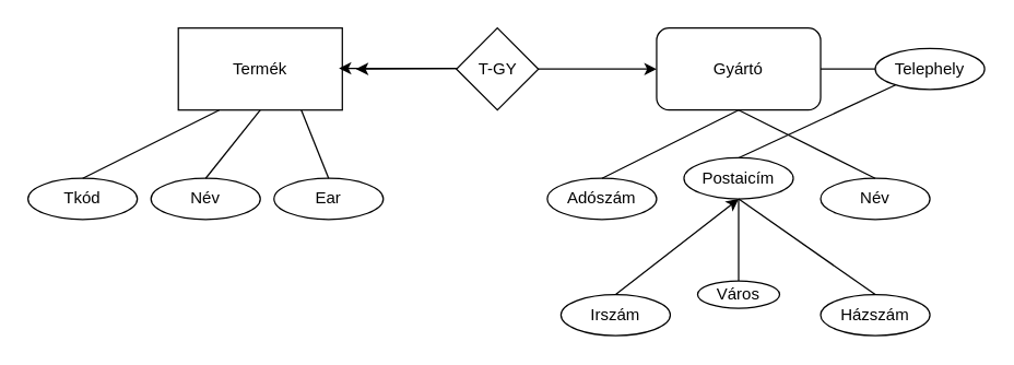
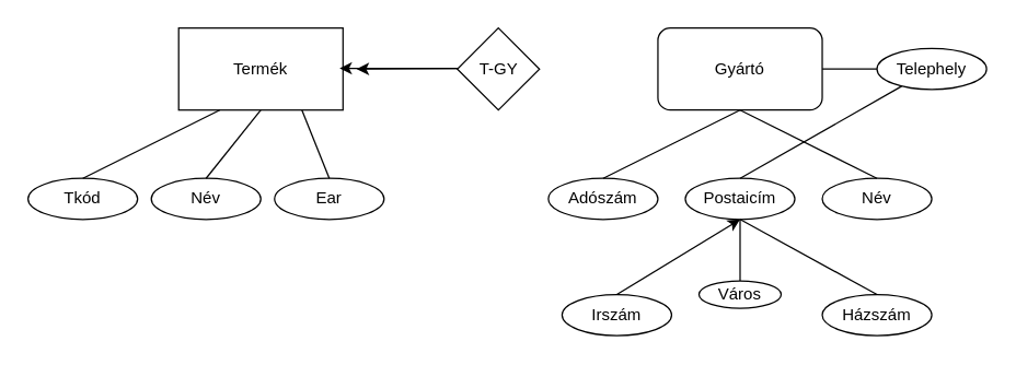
  <mxCell id="0" />
  <mxCell id="1" parent="0" />
  <mxCell id="2" value="Gyártó" style="whiteSpace=wrap;html=1;rounded=1;" vertex="1" parent="1"><mxGeometry x="480" y="20" width="120" height="60" as="geometry" /></mxCell>
  <mxCell id="3" value="Termék" style="rounded=0;whiteSpace=wrap;html=1;" vertex="1" parent="1"><mxGeometry x="130" y="20" width="120" height="60" as="geometry" /></mxCell>
  <mxCell id="4" value="T-GY" style="rhombus;whiteSpace=wrap;html=1;" vertex="1" parent="1"><mxGeometry x="333.5" y="20" width="60" height="60" as="geometry" /></mxCell>
  <mxCell id="5" value="Tkód" style="ellipse;whiteSpace=wrap;html=1;" vertex="1" parent="1"><mxGeometry x="20" y="130" width="80" height="30" as="geometry" /></mxCell>
  <mxCell id="6" value="Név" style="ellipse;whiteSpace=wrap;html=1;" vertex="1" parent="1"><mxGeometry x="110" y="130" width="80" height="30" as="geometry" /></mxCell>
  <mxCell id="7" value="Ear" style="ellipse;whiteSpace=wrap;html=1;" vertex="1" parent="1"><mxGeometry x="200" y="130" width="80" height="30" as="geometry" /></mxCell>
  <mxCell id="8" value="Telephely" style="ellipse;whiteSpace=wrap;html=1;" vertex="1" parent="1"><mxGeometry x="640" y="35" width="80" height="30" as="geometry" /></mxCell>
  <mxCell id="9" value="Házszám" style="ellipse;whiteSpace=wrap;html=1;" vertex="1" parent="1"><mxGeometry x="600" y="215" width="80" height="30" as="geometry" /></mxCell>
  <mxCell id="10" value="Irszám" style="ellipse;whiteSpace=wrap;html=1;" vertex="1" parent="1"><mxGeometry x="410" y="215" width="80" height="30" as="geometry" /></mxCell>
  <mxCell id="11" value="Város" style="ellipse;whiteSpace=wrap;html=1;" vertex="1" parent="1"><mxGeometry x="510" y="205" width="60" height="20" as="geometry" /></mxCell>
- <mxCell id="12" value="Postaicím" style="ellipse;whiteSpace=wrap;html=1;" vertex="1" parent="1"><mxGeometry x="500" y="115" width="80" height="30" as="geometry" /></mxCell>
+ <mxCell id="12" value="Postaicím" style="ellipse;whiteSpace=wrap;html=1;" vertex="1" parent="1"><mxGeometry x="500" y="130" width="80" height="30" as="geometry" /></mxCell>
  <mxCell id="13" value="Adószám" style="ellipse;whiteSpace=wrap;html=1;" vertex="1" parent="1"><mxGeometry x="400" y="130" width="80" height="30" as="geometry" /></mxCell>
  <mxCell id="14" value="Név" style="ellipse;whiteSpace=wrap;html=1;" vertex="1" parent="1"><mxGeometry x="600" y="130" width="80" height="30" as="geometry" /></mxCell>
- <mxCell id="15" value="" style="endArrow=classic;html=1;rounded=0;exitX=1;exitY=0.5;exitDx=0;exitDy=0;entryX=0;entryY=0.5;entryDx=0;entryDy=0;" edge="1" parent="1" source="4" target="2"><mxGeometry width="50" height="50" relative="1" as="geometry"><mxPoint x="370" y="80" as="sourcePoint" /><mxPoint x="470" y="40" as="targetPoint" /><Array as="points" /></mxGeometry></mxCell>
  <mxCell id="16" value="" style="endArrow=classic;html=1;rounded=0;exitX=1;exitY=0.5;exitDx=0;exitDy=0;" edge="1" parent="1"><mxGeometry width="50" height="50" relative="1" as="geometry"><mxPoint x="333.5" y="49.5" as="sourcePoint" /><mxPoint x="260" y="50" as="targetPoint" /><Array as="points" /></mxGeometry></mxCell>
  <mxCell id="17" value="" style="endArrow=classic;html=1;rounded=0;exitX=1;exitY=0.5;exitDx=0;exitDy=0;entryX=0;entryY=0.5;entryDx=0;entryDy=0;" edge="1" parent="1"><mxGeometry width="50" height="50" relative="1" as="geometry"><mxPoint x="333.5" y="49.5" as="sourcePoint" /><mxPoint x="247.5" y="49.5" as="targetPoint" /><Array as="points" /></mxGeometry></mxCell>
  <mxCell id="18" value="" style="endArrow=none;html=1;rounded=0;entryX=0;entryY=0.5;entryDx=0;entryDy=0;exitX=1;exitY=0.5;exitDx=0;exitDy=0;" edge="1" parent="1" source="2" target="8"><mxGeometry width="50" height="50" relative="1" as="geometry"><mxPoint x="600" y="60" as="sourcePoint" /><mxPoint x="650" y="10" as="targetPoint" /></mxGeometry></mxCell>
  <mxCell id="19" value="" style="endArrow=none;html=1;rounded=0;entryX=0.5;entryY=1;entryDx=0;entryDy=0;exitX=0.5;exitY=0;exitDx=0;exitDy=0;" edge="1" parent="1" source="6" target="3"><mxGeometry width="50" height="50" relative="1" as="geometry"><mxPoint x="160" y="120" as="sourcePoint" /><mxPoint x="200" y="120" as="targetPoint" /></mxGeometry></mxCell>
  <mxCell id="20" value="" style="endArrow=none;html=1;rounded=0;entryX=0.25;entryY=1;entryDx=0;entryDy=0;exitX=0.5;exitY=0;exitDx=0;exitDy=0;" edge="1" parent="1" source="5" target="3"><mxGeometry width="50" height="50" relative="1" as="geometry"><mxPoint x="80" y="110" as="sourcePoint" /><mxPoint x="120" y="110" as="targetPoint" /></mxGeometry></mxCell>
  <mxCell id="21" value="" style="endArrow=none;html=1;rounded=0;entryX=0.5;entryY=0;entryDx=0;entryDy=0;exitX=0.75;exitY=1;exitDx=0;exitDy=0;" edge="1" parent="1" source="3" target="7"><mxGeometry width="50" height="50" relative="1" as="geometry"><mxPoint x="210" y="110" as="sourcePoint" /><mxPoint x="250" y="110" as="targetPoint" /></mxGeometry></mxCell>
  <mxCell id="22" value="" style="endArrow=none;html=1;rounded=0;exitX=0.5;exitY=0;exitDx=0;exitDy=0;entryX=0.5;entryY=1;entryDx=0;entryDy=0;" edge="1" parent="1" source="9" target="12"><mxGeometry width="50" height="50" relative="1" as="geometry"><mxPoint x="600" y="180" as="sourcePoint" /><mxPoint x="540" y="170" as="targetPoint" /></mxGeometry></mxCell>
  <mxCell id="23" value="" style="endArrow=none;html=1;rounded=0;entryX=0.5;entryY=0;entryDx=0;entryDy=0;exitX=0.5;exitY=1;exitDx=0;exitDy=0;" edge="1" parent="1" source="12" target="11"><mxGeometry width="50" height="50" relative="1" as="geometry"><mxPoint x="530" y="190" as="sourcePoint" /><mxPoint x="570" y="190" as="targetPoint" /></mxGeometry></mxCell>
  <mxCell id="24" value="" style="endArrow=classic;html=1;rounded=0;entryX=0.5;entryY=1;entryDx=0;entryDy=0;exitX=0.5;exitY=0;exitDx=0;exitDy=0;" edge="1" parent="1" source="10" target="12"><mxGeometry width="50" height="50" relative="1" as="geometry"><mxPoint x="460" y="190" as="sourcePoint" /><mxPoint x="500" y="190" as="targetPoint" /></mxGeometry></mxCell>
  <mxCell id="25" value="" style="endArrow=none;html=1;rounded=0;entryX=0.5;entryY=1;entryDx=0;entryDy=0;exitX=0.5;exitY=0;exitDx=0;exitDy=0;" edge="1" parent="1" source="14" target="2"><mxGeometry width="50" height="50" relative="1" as="geometry"><mxPoint x="590" y="110" as="sourcePoint" /><mxPoint x="630" y="110" as="targetPoint" /></mxGeometry></mxCell>
  <mxCell id="26" value="" style="endArrow=none;html=1;rounded=0;exitX=0.5;exitY=0;exitDx=0;exitDy=0;" edge="1" parent="1" source="12" target="8"><mxGeometry width="50" height="50" relative="1" as="geometry"><mxPoint x="520" y="110" as="sourcePoint" /><mxPoint x="560" y="110" as="targetPoint" /></mxGeometry></mxCell>
  <mxCell id="27" value="" style="endArrow=none;html=1;rounded=0;entryX=0.5;entryY=1;entryDx=0;entryDy=0;exitX=0.5;exitY=0;exitDx=0;exitDy=0;" edge="1" parent="1" source="13" target="2"><mxGeometry width="50" height="50" relative="1" as="geometry"><mxPoint x="450" y="110" as="sourcePoint" /><mxPoint x="490" y="110" as="targetPoint" /></mxGeometry></mxCell>
